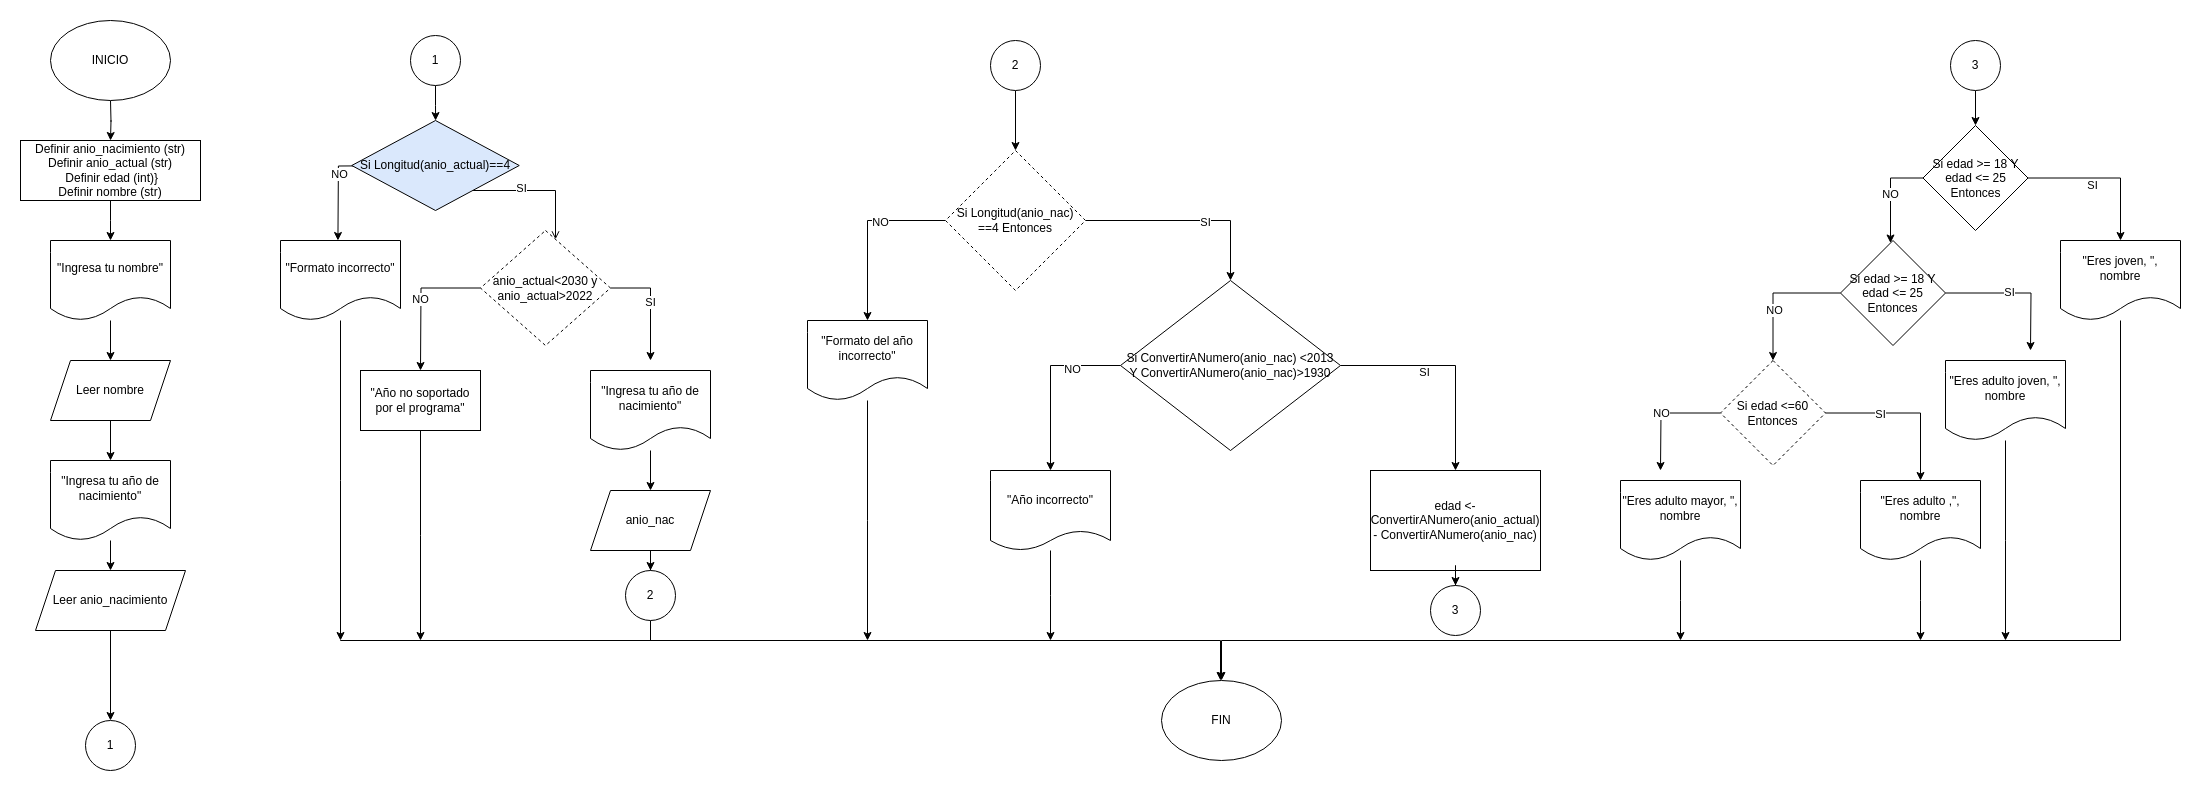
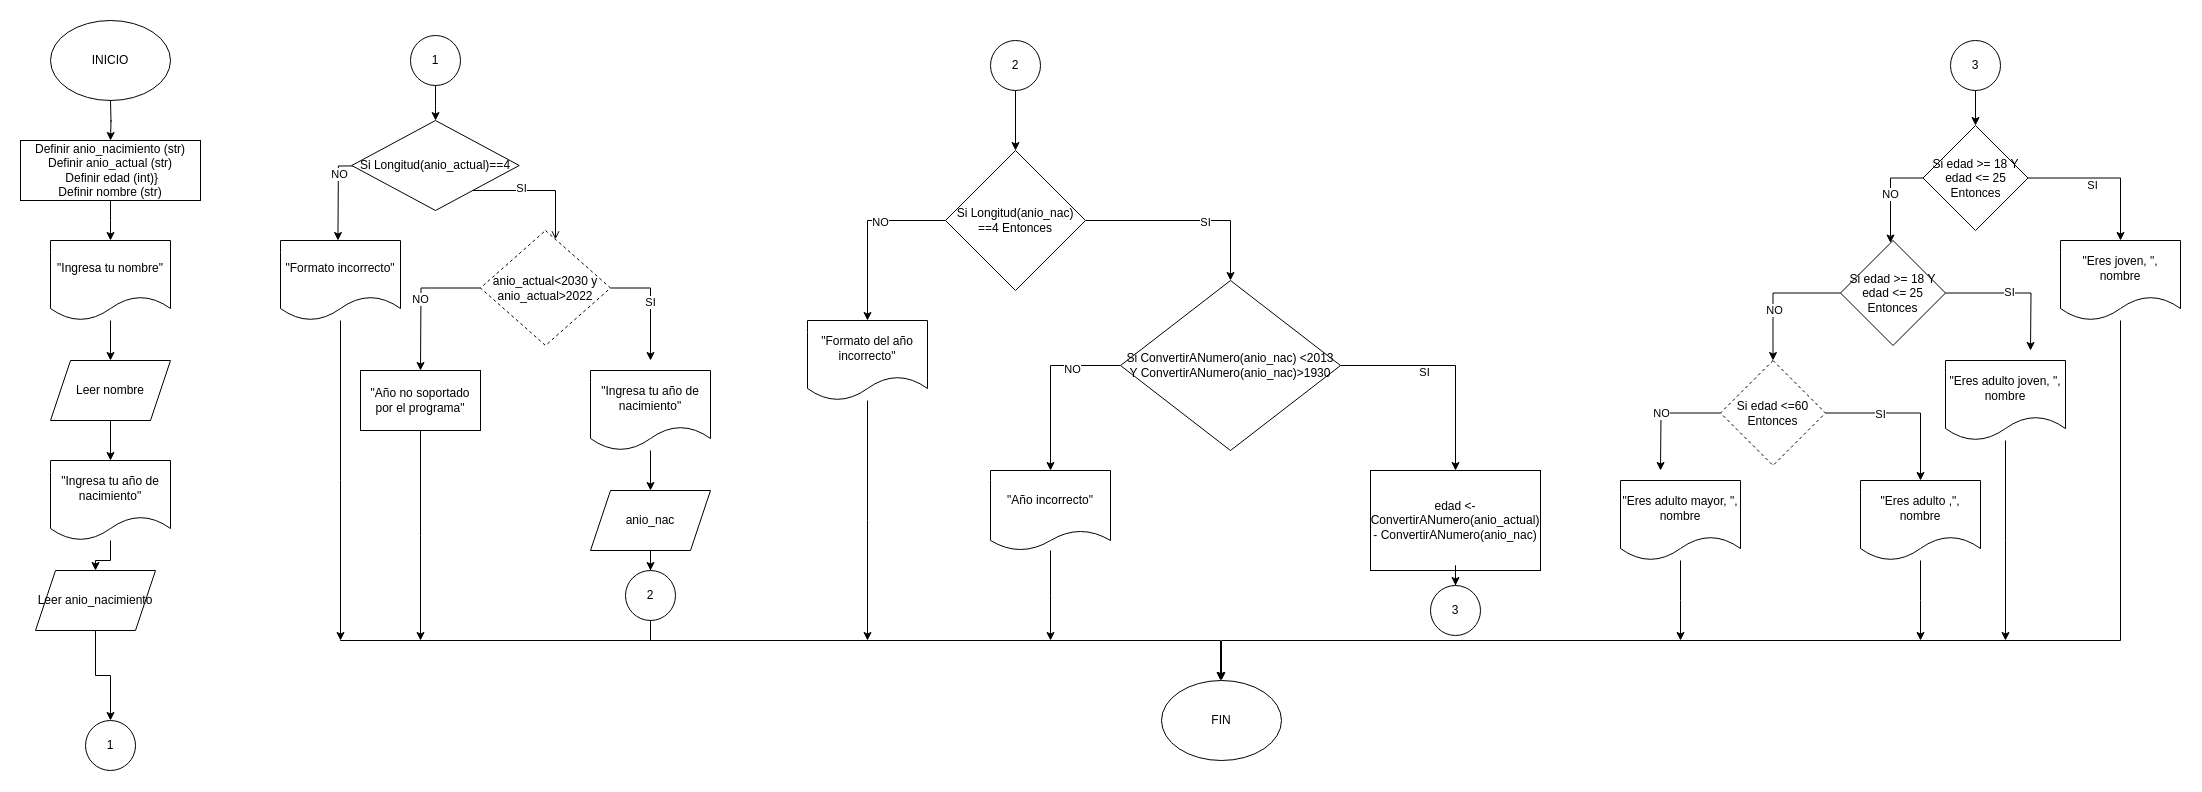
  <mxCell id="0" />
  <mxCell id="1" parent="0" />
  <mxCell id="2" value="" style="edgeStyle=orthogonalEdgeStyle;rounded=0;orthogonalLoop=1;jettySize=auto;html=1;" parent="1" edge="1"><mxGeometry relative="1" as="geometry"><mxPoint x="110" y="100" as="sourcePoint" /><mxPoint x="110" y="140" as="targetPoint" /></mxGeometry></mxCell>
  <mxCell id="3" value="INICIO" style="ellipse;whiteSpace=wrap;html=1;" parent="1" vertex="1"><mxGeometry x="50" y="20" width="120" height="80" as="geometry" /></mxCell>
  <mxCell id="4" value="" style="edgeStyle=orthogonalEdgeStyle;rounded=0;orthogonalLoop=1;jettySize=auto;html=1;" parent="1" source="5" edge="1"><mxGeometry relative="1" as="geometry"><mxPoint x="110" y="240" as="targetPoint" /></mxGeometry></mxCell>
  <mxCell id="5" value="Definir anio_nacimiento (str)&lt;br&gt;Definir anio_actual (str)&lt;br&gt;&amp;nbsp;Definir edad (int)}&lt;br&gt;Definir nombre (str)" style="rounded=0;whiteSpace=wrap;html=1;" parent="1" vertex="1"><mxGeometry x="20" y="140" width="180" height="60" as="geometry" /></mxCell>
  <mxCell id="6" value="" style="edgeStyle=orthogonalEdgeStyle;rounded=0;orthogonalLoop=1;jettySize=auto;html=1;" parent="1" source="7" target="9" edge="1"><mxGeometry relative="1" as="geometry" /></mxCell>
  <mxCell id="7" value="&quot;Ingresa tu nombre&quot;" style="shape=document;whiteSpace=wrap;html=1;boundedLbl=1;rounded=0;" parent="1" vertex="1"><mxGeometry x="50" y="240" width="120" height="80" as="geometry" /></mxCell>
  <mxCell id="8" value="" style="edgeStyle=orthogonalEdgeStyle;rounded=0;orthogonalLoop=1;jettySize=auto;html=1;" parent="1" source="9" target="11" edge="1"><mxGeometry relative="1" as="geometry" /></mxCell>
  <mxCell id="9" value="Leer nombre" style="shape=parallelogram;perimeter=parallelogramPerimeter;whiteSpace=wrap;html=1;fixedSize=1;rounded=0;" parent="1" vertex="1"><mxGeometry x="50" y="360" width="120" height="60" as="geometry" /></mxCell>
  <mxCell id="10" value="" style="edgeStyle=orthogonalEdgeStyle;rounded=0;orthogonalLoop=1;jettySize=auto;html=1;" parent="1" source="11" target="13" edge="1"><mxGeometry relative="1" as="geometry" /></mxCell>
  <mxCell id="11" value="&quot;Ingresa tu año de nacimiento&quot;" style="shape=document;whiteSpace=wrap;html=1;boundedLbl=1;rounded=0;" parent="1" vertex="1"><mxGeometry x="50" y="460" width="120" height="80" as="geometry" /></mxCell>
  <mxCell id="12" value="" style="edgeStyle=orthogonalEdgeStyle;rounded=0;orthogonalLoop=1;jettySize=auto;html=1;" parent="1" source="13" target="14" edge="1"><mxGeometry relative="1" as="geometry" /></mxCell>
- <mxCell id="13" value="Leer anio_nacimiento" style="shape=parallelogram;perimeter=parallelogramPerimeter;whiteSpace=wrap;html=1;fixedSize=1;rounded=0;" parent="1" vertex="1"><mxGeometry x="35" y="570" width="150" height="60" as="geometry" /></mxCell>
+ <mxCell id="13" value="Leer anio_nacimiento" style="shape=parallelogram;perimeter=parallelogramPerimeter;whiteSpace=wrap;html=1;fixedSize=1;rounded=0;" parent="1" vertex="1"><mxGeometry x="35" y="570" width="120" height="60" as="geometry" /></mxCell>
  <mxCell id="14" value="1" style="ellipse;whiteSpace=wrap;html=1;rounded=0;" parent="1" vertex="1"><mxGeometry x="85" y="720" width="50" height="50" as="geometry" /></mxCell>
  <mxCell id="15" value="" style="edgeStyle=orthogonalEdgeStyle;rounded=0;orthogonalLoop=1;jettySize=auto;html=1;" parent="1" source="16" target="21" edge="1"><mxGeometry relative="1" as="geometry" /></mxCell>
  <mxCell id="16" value="1" style="ellipse;whiteSpace=wrap;html=1;rounded=0;" parent="1" vertex="1"><mxGeometry x="410" y="35" width="50" height="50" as="geometry" /></mxCell>
  <mxCell id="17" value="" style="edgeStyle=orthogonalEdgeStyle;rounded=0;orthogonalLoop=1;jettySize=auto;html=1;endArrow=open;" parent="1" source="21" target="25" edge="1"><mxGeometry relative="1" as="geometry"><Array as="points"><mxPoint x="555" y="190" /></Array></mxGeometry></mxCell>
  <mxCell id="18" value="SI" style="edgeLabel;html=1;align=center;verticalAlign=middle;resizable=0;points=[];" parent="17" vertex="1" connectable="0"><mxGeometry x="-0.278" y="3" relative="1" as="geometry"><mxPoint as="offset" /></mxGeometry></mxCell>
  <mxCell id="19" value="" style="edgeStyle=orthogonalEdgeStyle;rounded=0;orthogonalLoop=1;jettySize=auto;html=1;" parent="1" edge="1"><mxGeometry relative="1" as="geometry"><mxPoint x="435.1" y="164.976" as="sourcePoint" /><mxPoint x="337.429" y="240" as="targetPoint" /></mxGeometry></mxCell>
  <mxCell id="20" value="NO" style="edgeLabel;html=1;align=center;verticalAlign=middle;resizable=0;points=[];" parent="19" vertex="1" connectable="0"><mxGeometry x="0.227" y="1" relative="1" as="geometry"><mxPoint as="offset" /></mxGeometry></mxCell>
- <mxCell id="21" value="Si Longitud(anio_actual)==4" style="rhombus;whiteSpace=wrap;html=1;rounded=0;fillColor=#dae8fc;" parent="1" vertex="1"><mxGeometry x="351.25" y="120" width="167.5" height="90" as="geometry" /></mxCell>
+ <mxCell id="21" value="Si Longitud(anio_actual)==4" style="rhombus;whiteSpace=wrap;html=1;rounded=0;" parent="1" vertex="1"><mxGeometry x="351.25" y="120" width="167.5" height="90" as="geometry" /></mxCell>
  <mxCell id="22" value="NO" style="edgeStyle=orthogonalEdgeStyle;rounded=0;orthogonalLoop=1;jettySize=auto;html=1;" edge="1" parent="1" source="25"><mxGeometry relative="1" as="geometry"><mxPoint x="420" y="370" as="targetPoint" /></mxGeometry></mxCell>
  <mxCell id="23" value="" style="edgeStyle=orthogonalEdgeStyle;rounded=0;orthogonalLoop=1;jettySize=auto;html=1;" edge="1" parent="1" source="25"><mxGeometry relative="1" as="geometry"><mxPoint x="650" y="360" as="targetPoint" /><Array as="points"><mxPoint x="650" y="287" /></Array></mxGeometry></mxCell>
  <mxCell id="24" value="SI" style="edgeLabel;html=1;align=center;verticalAlign=middle;resizable=0;points=[];" vertex="1" connectable="0" parent="23"><mxGeometry x="-0.045" y="-1" relative="1" as="geometry"><mxPoint as="offset" /></mxGeometry></mxCell>
  <mxCell id="25" value="anio_actual&amp;lt;2030 y anio_actual&amp;gt;2022" style="rhombus;whiteSpace=wrap;html=1;rounded=0;dashed=1;" parent="1" vertex="1"><mxGeometry x="480" y="230" width="130" height="115" as="geometry" /></mxCell>
  <mxCell id="26" style="edgeStyle=orthogonalEdgeStyle;rounded=0;orthogonalLoop=1;jettySize=auto;html=1;" edge="1" parent="1" source="27"><mxGeometry relative="1" as="geometry"><mxPoint x="420" y="640" as="targetPoint" /></mxGeometry></mxCell>
  <mxCell id="27" value="&quot;Año no soportado por el programa&quot;" style="whiteSpace=wrap;html=1;rounded=0;" parent="1" vertex="1"><mxGeometry x="360" y="370" width="120" height="60" as="geometry" /></mxCell>
  <mxCell id="28" style="edgeStyle=orthogonalEdgeStyle;rounded=0;orthogonalLoop=1;jettySize=auto;html=1;" edge="1" parent="1" source="76"><mxGeometry relative="1" as="geometry"><mxPoint x="1220" y="680" as="targetPoint" /><Array as="points"><mxPoint x="340" y="640" /><mxPoint x="1220" y="640" /><mxPoint x="1220" y="680" /></Array></mxGeometry></mxCell>
  <mxCell id="29" style="edgeStyle=orthogonalEdgeStyle;rounded=0;orthogonalLoop=1;jettySize=auto;html=1;" edge="1" parent="1" source="30"><mxGeometry relative="1" as="geometry"><mxPoint x="340" y="640" as="targetPoint" /></mxGeometry></mxCell>
  <mxCell id="30" value="&quot;Formato incorrecto&quot;" style="shape=document;whiteSpace=wrap;html=1;boundedLbl=1;" vertex="1" parent="1"><mxGeometry x="280" y="240" width="120" height="80" as="geometry" /></mxCell>
  <mxCell id="31" value="" style="edgeStyle=orthogonalEdgeStyle;rounded=0;orthogonalLoop=1;jettySize=auto;html=1;" edge="1" parent="1" source="32" target="34"><mxGeometry relative="1" as="geometry" /></mxCell>
  <mxCell id="32" value="&quot;Ingresa tu año de nacimiento&quot;" style="shape=document;whiteSpace=wrap;html=1;boundedLbl=1;" vertex="1" parent="1"><mxGeometry x="590" y="370" width="120" height="80" as="geometry" /></mxCell>
  <mxCell id="33" value="" style="edgeStyle=orthogonalEdgeStyle;rounded=0;orthogonalLoop=1;jettySize=auto;html=1;entryX=0.5;entryY=0;entryDx=0;entryDy=0;" edge="1" parent="1" source="34" target="76"><mxGeometry relative="1" as="geometry"><mxPoint x="650" y="610" as="targetPoint" /></mxGeometry></mxCell>
  <mxCell id="34" value="anio_nac" style="shape=parallelogram;perimeter=parallelogramPerimeter;whiteSpace=wrap;html=1;fixedSize=1;" vertex="1" parent="1"><mxGeometry x="590" y="490" width="120" height="60" as="geometry" /></mxCell>
  <mxCell id="35" value="" style="edgeStyle=orthogonalEdgeStyle;rounded=0;orthogonalLoop=1;jettySize=auto;html=1;" edge="1" parent="1" source="36" target="41"><mxGeometry relative="1" as="geometry" /></mxCell>
  <mxCell id="36" value="2" style="ellipse;whiteSpace=wrap;html=1;rounded=0;" vertex="1" parent="1"><mxGeometry x="990" y="40" width="50" height="50" as="geometry" /></mxCell>
  <mxCell id="37" value="" style="edgeStyle=orthogonalEdgeStyle;rounded=0;orthogonalLoop=1;jettySize=auto;html=1;" edge="1" parent="1" source="41" target="43"><mxGeometry relative="1" as="geometry" /></mxCell>
  <mxCell id="38" value="NO" style="edgeLabel;html=1;align=center;verticalAlign=middle;resizable=0;points=[];" vertex="1" connectable="0" parent="37"><mxGeometry x="-0.263" y="1" relative="1" as="geometry"><mxPoint as="offset" /></mxGeometry></mxCell>
  <mxCell id="39" value="" style="edgeStyle=orthogonalEdgeStyle;rounded=0;orthogonalLoop=1;jettySize=auto;html=1;" edge="1" parent="1" source="41" target="48"><mxGeometry relative="1" as="geometry"><Array as="points"><mxPoint x="1230" y="220" /></Array></mxGeometry></mxCell>
  <mxCell id="40" value="SI" style="edgeLabel;html=1;align=center;verticalAlign=middle;resizable=0;points=[];" vertex="1" connectable="0" parent="39"><mxGeometry x="0.158" y="-1" relative="1" as="geometry"><mxPoint as="offset" /></mxGeometry></mxCell>
- <mxCell id="41" value="Si Longitud(anio_nac) ==4 Entonces" style="rhombus;whiteSpace=wrap;html=1;rounded=0;dashed=1;" vertex="1" parent="1"><mxGeometry x="945" y="150" width="140" height="140" as="geometry" /></mxCell>
+ <mxCell id="41" value="Si Longitud(anio_nac) ==4 Entonces" style="rhombus;whiteSpace=wrap;html=1;rounded=0;" vertex="1" parent="1"><mxGeometry x="945" y="150" width="140" height="140" as="geometry" /></mxCell>
  <mxCell id="42" style="edgeStyle=orthogonalEdgeStyle;rounded=0;orthogonalLoop=1;jettySize=auto;html=1;" edge="1" parent="1" source="43"><mxGeometry relative="1" as="geometry"><mxPoint x="867" y="640" as="targetPoint" /></mxGeometry></mxCell>
  <mxCell id="43" value="&quot;Formato del año incorrecto&quot;" style="shape=document;whiteSpace=wrap;html=1;boundedLbl=1;rounded=0;" vertex="1" parent="1"><mxGeometry x="807" y="320" width="120" height="80" as="geometry" /></mxCell>
  <mxCell id="44" value="" style="edgeStyle=orthogonalEdgeStyle;rounded=0;orthogonalLoop=1;jettySize=auto;html=1;" edge="1" parent="1" source="48" target="50"><mxGeometry relative="1" as="geometry" /></mxCell>
  <mxCell id="45" value="NO" style="edgeLabel;html=1;align=center;verticalAlign=middle;resizable=0;points=[];" vertex="1" connectable="0" parent="44"><mxGeometry x="-0.455" y="3" relative="1" as="geometry"><mxPoint x="-1" as="offset" /></mxGeometry></mxCell>
  <mxCell id="46" value="" style="edgeStyle=orthogonalEdgeStyle;rounded=0;orthogonalLoop=1;jettySize=auto;html=1;" edge="1" parent="1" source="48" target="51"><mxGeometry relative="1" as="geometry" /></mxCell>
  <mxCell id="47" value="SI" style="edgeLabel;html=1;align=center;verticalAlign=middle;resizable=0;points=[];" vertex="1" connectable="0" parent="46"><mxGeometry x="-0.235" y="-6" relative="1" as="geometry"><mxPoint x="-1" as="offset" /></mxGeometry></mxCell>
  <mxCell id="48" value="Si ConvertirANumero(anio_nac) &amp;lt;2013 Y ConvertirANumero(anio_nac)&amp;gt;1930" style="rhombus;whiteSpace=wrap;html=1;rounded=0;" vertex="1" parent="1"><mxGeometry x="1120" y="280" width="220" height="170" as="geometry" /></mxCell>
  <mxCell id="49" style="edgeStyle=orthogonalEdgeStyle;rounded=0;orthogonalLoop=1;jettySize=auto;html=1;" edge="1" parent="1" source="50"><mxGeometry relative="1" as="geometry"><mxPoint x="1050" y="640" as="targetPoint" /></mxGeometry></mxCell>
  <mxCell id="50" value="&quot;Año incorrecto&quot;" style="shape=document;whiteSpace=wrap;html=1;boundedLbl=1;rounded=0;size=0.25;" vertex="1" parent="1"><mxGeometry x="990" y="470" width="120" height="80" as="geometry" /></mxCell>
  <mxCell id="51" value="edad &amp;lt;- ConvertirANumero(anio_actual) - ConvertirANumero(anio_nac)" style="rounded=0;whiteSpace=wrap;html=1;" vertex="1" parent="1"><mxGeometry x="1370" y="470" width="170" height="100" as="geometry" /></mxCell>
  <mxCell id="52" value="" style="edgeStyle=orthogonalEdgeStyle;rounded=0;orthogonalLoop=1;jettySize=auto;html=1;" edge="1" parent="1" source="53" target="57"><mxGeometry relative="1" as="geometry" /></mxCell>
  <mxCell id="53" value="3" style="ellipse;whiteSpace=wrap;html=1;rounded=0;" vertex="1" parent="1"><mxGeometry x="1950" y="40" width="50" height="50" as="geometry" /></mxCell>
  <mxCell id="54" value="" style="edgeStyle=orthogonalEdgeStyle;rounded=0;hachureGap=4;orthogonalLoop=1;jettySize=auto;html=1;fontFamily=Helvetica;fontSize=16;" edge="1" parent="1" source="57" target="59"><mxGeometry relative="1" as="geometry" /></mxCell>
  <mxCell id="55" value="SI" style="edgeLabel;html=1;align=center;verticalAlign=middle;resizable=0;points=[];" vertex="1" connectable="0" parent="54"><mxGeometry x="-0.182" y="-7" relative="1" as="geometry"><mxPoint x="1" as="offset" /></mxGeometry></mxCell>
  <mxCell id="56" value="NO" style="edgeStyle=orthogonalEdgeStyle;rounded=0;orthogonalLoop=1;jettySize=auto;html=1;" edge="1" parent="1" source="57" target="64"><mxGeometry relative="1" as="geometry"><Array as="points"><mxPoint x="1890" y="177" /></Array></mxGeometry></mxCell>
  <mxCell id="57" value="Si edad &amp;gt;= 18 Y edad &amp;lt;= 25 Entonces" style="rhombus;whiteSpace=wrap;html=1;rounded=0;" vertex="1" parent="1"><mxGeometry x="1922.5" y="125" width="105" height="105" as="geometry" /></mxCell>
  <mxCell id="58" style="edgeStyle=orthogonalEdgeStyle;rounded=0;orthogonalLoop=1;jettySize=auto;html=1;entryX=0.5;entryY=0;entryDx=0;entryDy=0;" edge="1" parent="1" source="59" target="75"><mxGeometry relative="1" as="geometry"><Array as="points"><mxPoint x="2120" y="640" /><mxPoint x="1221" y="640" /></Array></mxGeometry></mxCell>
  <mxCell id="59" value="&lt;p style=&quot;font-size: 12px;&quot;&gt;&lt;font face=&quot;Helvetica&quot; style=&quot;font-size: 12px;&quot;&gt;&quot;Eres joven, &quot;, nombre&lt;/font&gt;&lt;/p&gt;" style="shape=document;whiteSpace=wrap;html=1;boundedLbl=1;rounded=0;hachureGap=4;fontFamily=Architects Daughter;fontSource=https%3A%2F%2Ffonts.googleapis.com%2Fcss%3Ffamily%3DArchitects%2BDaughter;fontSize=12;" vertex="1" parent="1"><mxGeometry x="2060" y="240" width="120" height="80" as="geometry" /></mxCell>
  <mxCell id="60" value="" style="edgeStyle=orthogonalEdgeStyle;rounded=0;orthogonalLoop=1;jettySize=auto;html=1;" edge="1" parent="1" source="64" target="68"><mxGeometry relative="1" as="geometry" /></mxCell>
  <mxCell id="61" value="NO&lt;br&gt;" style="edgeLabel;html=1;align=center;verticalAlign=middle;resizable=0;points=[];" vertex="1" connectable="0" parent="60"><mxGeometry x="0.244" y="1" relative="1" as="geometry"><mxPoint as="offset" /></mxGeometry></mxCell>
  <mxCell id="62" style="edgeStyle=orthogonalEdgeStyle;rounded=0;orthogonalLoop=1;jettySize=auto;html=1;" edge="1" parent="1" source="64"><mxGeometry relative="1" as="geometry"><mxPoint x="2030" y="350" as="targetPoint" /></mxGeometry></mxCell>
  <mxCell id="63" value="SI" style="edgeLabel;html=1;align=center;verticalAlign=middle;resizable=0;points=[];" vertex="1" connectable="0" parent="62"><mxGeometry x="-0.119" y="1" relative="1" as="geometry"><mxPoint as="offset" /></mxGeometry></mxCell>
  <mxCell id="64" value="Si edad &amp;gt;= 18 Y edad &amp;lt;= 25 Entonces" style="rhombus;whiteSpace=wrap;html=1;rounded=0;" vertex="1" parent="1"><mxGeometry x="1840" y="240" width="105" height="105" as="geometry" /></mxCell>
  <mxCell id="65" style="edgeStyle=orthogonalEdgeStyle;rounded=0;orthogonalLoop=1;jettySize=auto;html=1;" edge="1" parent="1" source="68" target="72"><mxGeometry relative="1" as="geometry" /></mxCell>
  <mxCell id="66" value="SI" style="edgeLabel;html=1;align=center;verticalAlign=middle;resizable=0;points=[];" vertex="1" connectable="0" parent="65"><mxGeometry x="-0.33" y="-1" relative="1" as="geometry"><mxPoint as="offset" /></mxGeometry></mxCell>
  <mxCell id="67" value="NO" style="edgeStyle=orthogonalEdgeStyle;rounded=0;orthogonalLoop=1;jettySize=auto;html=1;" edge="1" parent="1" source="68"><mxGeometry relative="1" as="geometry"><mxPoint x="1660" y="470" as="targetPoint" /></mxGeometry></mxCell>
  <mxCell id="68" value="Si edad &amp;lt;=60 Entonces" style="rhombus;whiteSpace=wrap;html=1;rounded=0;dashed=1;" vertex="1" parent="1"><mxGeometry x="1720" y="360" width="105" height="105" as="geometry" /></mxCell>
  <mxCell id="69" style="edgeStyle=orthogonalEdgeStyle;rounded=0;orthogonalLoop=1;jettySize=auto;html=1;" edge="1" parent="1" source="70"><mxGeometry relative="1" as="geometry"><mxPoint x="2005" y="640" as="targetPoint" /></mxGeometry></mxCell>
  <mxCell id="70" value="&quot;Eres adulto joven, &quot;, nombre" style="shape=document;whiteSpace=wrap;html=1;boundedLbl=1;" vertex="1" parent="1"><mxGeometry x="1945" y="360" width="120" height="80" as="geometry" /></mxCell>
  <mxCell id="71" style="edgeStyle=orthogonalEdgeStyle;rounded=0;orthogonalLoop=1;jettySize=auto;html=1;" edge="1" parent="1" source="72"><mxGeometry relative="1" as="geometry"><mxPoint x="1920" y="640" as="targetPoint" /></mxGeometry></mxCell>
  <mxCell id="72" value="&quot;Eres adulto ,&quot;, nombre" style="shape=document;whiteSpace=wrap;html=1;boundedLbl=1;" vertex="1" parent="1"><mxGeometry x="1860" y="480" width="120" height="80" as="geometry" /></mxCell>
  <mxCell id="73" style="edgeStyle=orthogonalEdgeStyle;rounded=0;orthogonalLoop=1;jettySize=auto;html=1;" edge="1" parent="1" source="74"><mxGeometry relative="1" as="geometry"><mxPoint x="1680" y="640" as="targetPoint" /></mxGeometry></mxCell>
  <mxCell id="74" value="&quot;Eres adulto mayor, &quot;, nombre" style="shape=document;whiteSpace=wrap;html=1;boundedLbl=1;" vertex="1" parent="1"><mxGeometry x="1620" y="480" width="120" height="80" as="geometry" /></mxCell>
  <mxCell id="75" value="FIN" style="ellipse;whiteSpace=wrap;html=1;" vertex="1" parent="1"><mxGeometry x="1161" y="680" width="120" height="80" as="geometry" /></mxCell>
  <mxCell id="76" value="2" style="ellipse;whiteSpace=wrap;html=1;rounded=0;" vertex="1" parent="1"><mxGeometry x="625" y="570" width="50" height="50" as="geometry" /></mxCell>
  <mxCell id="77" value="" style="edgeStyle=orthogonalEdgeStyle;rounded=0;orthogonalLoop=1;jettySize=auto;html=1;" edge="1" parent="1" source="51" target="78"><mxGeometry relative="1" as="geometry"><mxPoint x="1455" y="570" as="sourcePoint" /><mxPoint x="1455" y="710" as="targetPoint" /></mxGeometry></mxCell>
  <mxCell id="78" value="3" style="ellipse;whiteSpace=wrap;html=1;rounded=0;" vertex="1" parent="1"><mxGeometry x="1430" y="585" width="50" height="50" as="geometry" /></mxCell>
